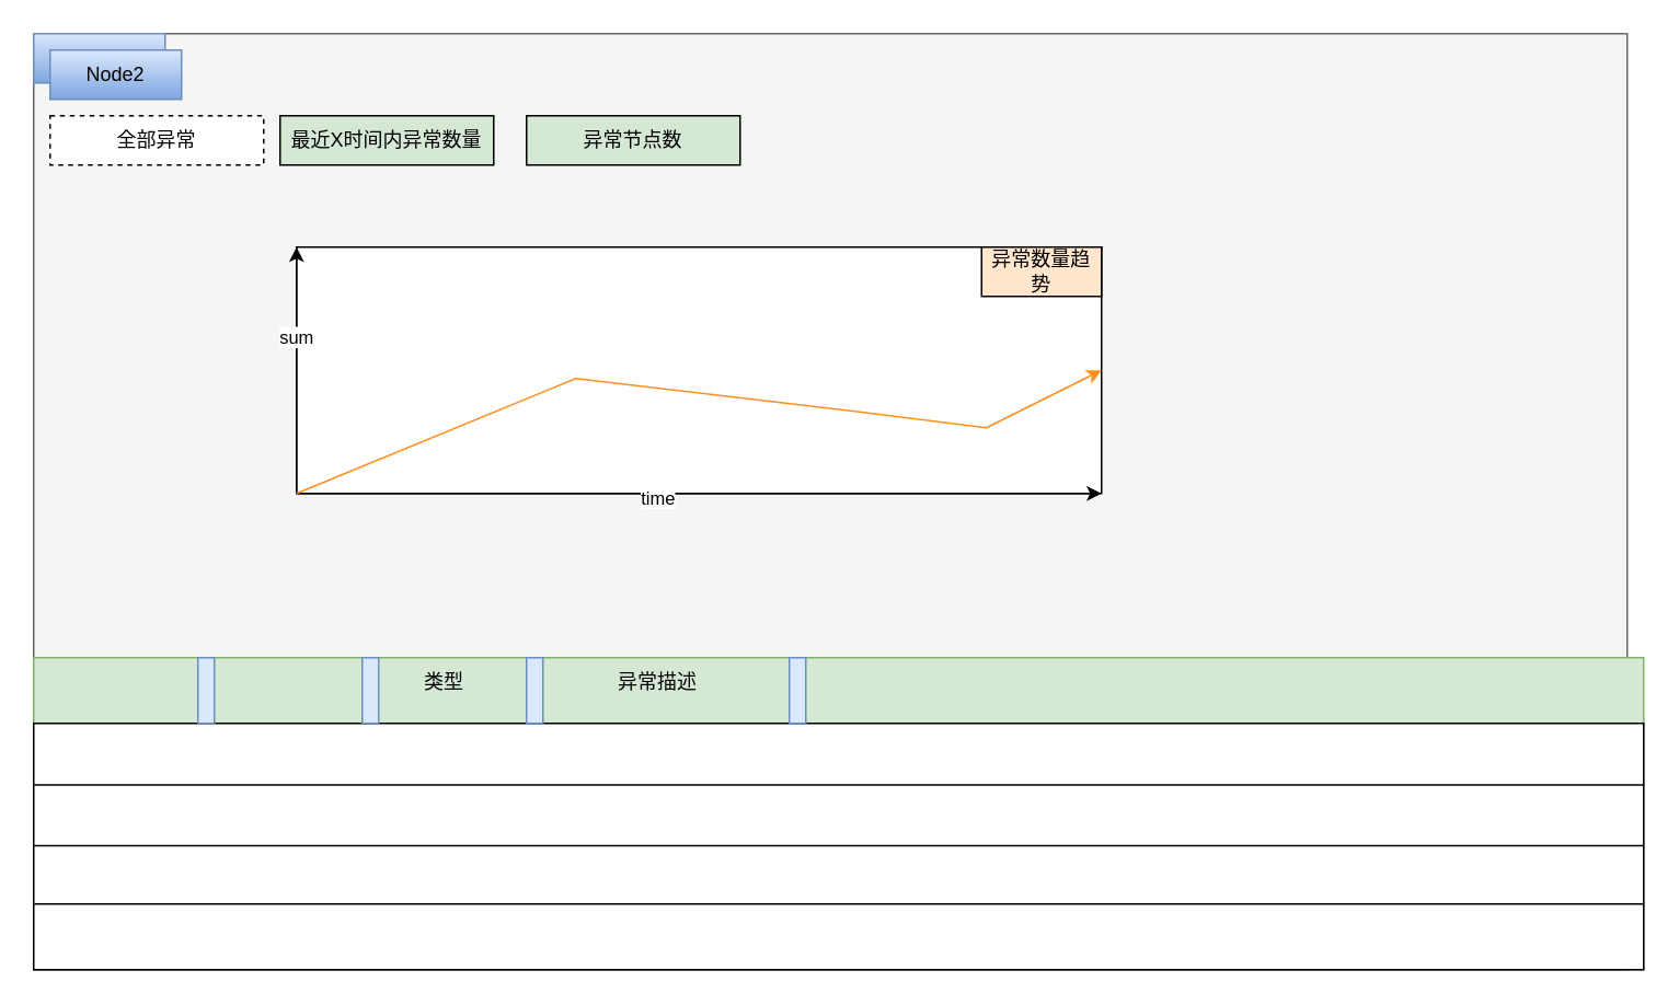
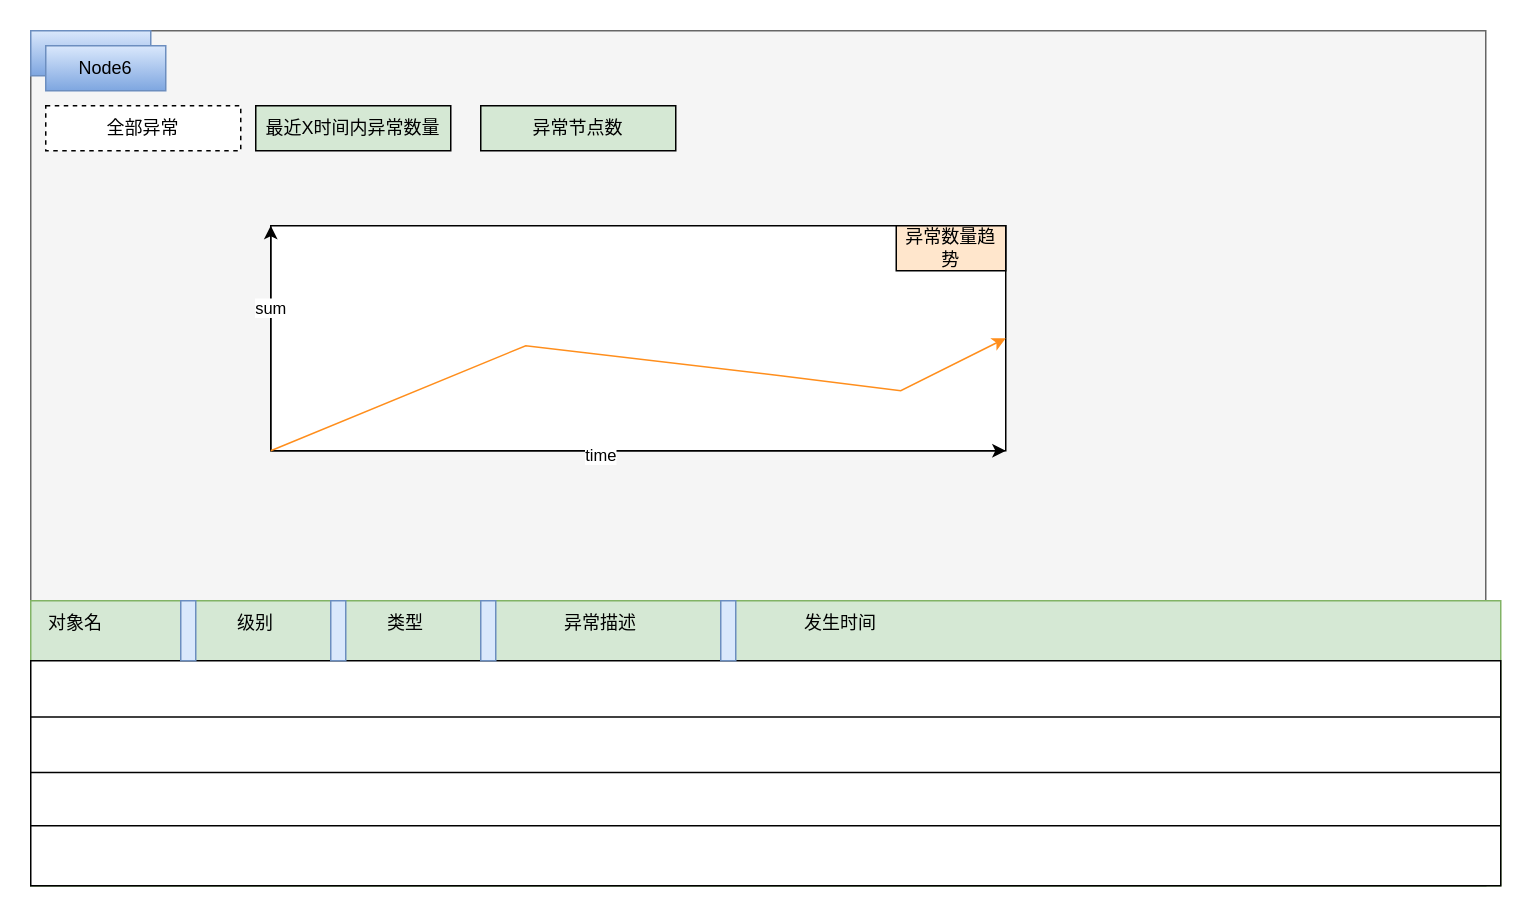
  <mxCell id="0" />
  <mxCell id="1" parent="0" />
  <mxCell id="2" value="" style="rounded=0;whiteSpace=wrap;html=1;fillColor=#f5f5f5;fontColor=#333333;strokeColor=#666666;" vertex="1" parent="1"><mxGeometry x="20" y="20" width="970" height="570" as="geometry" /></mxCell>
  <mxCell id="3" value="Node1" style="rounded=0;whiteSpace=wrap;html=1;fillColor=#dae8fc;gradientColor=#7ea6e0;strokeColor=#6c8ebf;" vertex="1" parent="1"><mxGeometry x="20" y="20" width="80" height="30" as="geometry" /></mxCell>
- <mxCell id="4" value="Node2" style="rounded=0;whiteSpace=wrap;html=1;fillColor=#dae8fc;gradientColor=#7ea6e0;strokeColor=#6c8ebf;" vertex="1" parent="1"><mxGeometry x="30" y="30" width="80" height="30" as="geometry" /></mxCell>
+ <mxCell id="4" value="Node6" style="rounded=0;whiteSpace=wrap;html=1;fillColor=#dae8fc;gradientColor=#7ea6e0;strokeColor=#6c8ebf;" vertex="1" parent="1"><mxGeometry x="30" y="30" width="80" height="30" as="geometry" /></mxCell>
  <mxCell id="5" value="" style="rounded=0;whiteSpace=wrap;html=1;" vertex="1" parent="1"><mxGeometry x="180" y="150" width="490" height="150" as="geometry" /></mxCell>
  <mxCell id="6" value="" style="endArrow=classic;html=1;rounded=0;exitX=0;exitY=1;exitDx=0;exitDy=0;" edge="1" parent="1" source="5"><mxGeometry width="50" height="50" relative="1" as="geometry"><mxPoint x="90" y="240" as="sourcePoint" /><mxPoint x="180" y="150" as="targetPoint" /><Array as="points"><mxPoint x="180" y="150" /></Array></mxGeometry></mxCell>
  <mxCell id="7" value="sum" style="edgeLabel;html=1;align=center;verticalAlign=middle;resizable=0;points=[];" vertex="1" connectable="0" parent="6"><mxGeometry x="0.28" y="1" relative="1" as="geometry"><mxPoint as="offset" /></mxGeometry></mxCell>
  <mxCell id="8" value="" style="endArrow=classic;html=1;rounded=0;entryX=1;entryY=1;entryDx=0;entryDy=0;" edge="1" parent="1" target="5"><mxGeometry width="50" height="50" relative="1" as="geometry"><mxPoint x="180" y="300" as="sourcePoint" /><mxPoint x="230" y="250" as="targetPoint" /></mxGeometry></mxCell>
  <mxCell id="9" value="time" style="edgeLabel;html=1;align=center;verticalAlign=middle;resizable=0;points=[];" vertex="1" connectable="0" parent="8"><mxGeometry x="-0.106" y="-2" relative="1" as="geometry"><mxPoint as="offset" /></mxGeometry></mxCell>
  <mxCell id="10" value="异常数量趋势" style="rounded=0;whiteSpace=wrap;html=1;fillColor=#ffe6cc;" vertex="1" parent="1"><mxGeometry x="597" y="150" width="73" height="30" as="geometry" /></mxCell>
  <mxCell id="11" value="" style="endArrow=classic;html=1;rounded=0;strokeColor=#FF8E1C;entryX=1;entryY=0.5;entryDx=0;entryDy=0;" edge="1" parent="1" target="5"><mxGeometry width="50" height="50" relative="1" as="geometry"><mxPoint x="180" y="300" as="sourcePoint" /><mxPoint x="670" y="300" as="targetPoint" /><Array as="points"><mxPoint x="350" y="230" /><mxPoint x="520" y="250" /><mxPoint x="600" y="260" /></Array></mxGeometry></mxCell>
  <mxCell id="12" value="" style="rounded=0;whiteSpace=wrap;html=1;fillColor=#d5e8d4;strokeColor=#82b366;" vertex="1" parent="1"><mxGeometry x="20" y="400" width="980" height="190" as="geometry" /></mxCell>
  <mxCell id="13" value="全部异常" style="rounded=0;whiteSpace=wrap;html=1;dashed=1;" vertex="1" parent="1"><mxGeometry x="30" y="70" width="130" height="30" as="geometry" /></mxCell>
  <mxCell id="14" value="最近X时间内异常数量" style="rounded=0;whiteSpace=wrap;html=1;fillColor=#d5e8d4;" vertex="1" parent="1"><mxGeometry x="170" y="70" width="130" height="30" as="geometry" /></mxCell>
  <mxCell id="15" value="异常节点数" style="rounded=0;whiteSpace=wrap;html=1;fillColor=#d5e8d4;" vertex="1" parent="1"><mxGeometry x="320" y="70" width="130" height="30" as="geometry" /></mxCell>
+ <mxCell id="16" value="对象名" style="text;html=1;strokeColor=none;fillColor=none;align=center;verticalAlign=middle;whiteSpace=wrap;rounded=0;" vertex="1" parent="1"><mxGeometry x="20" y="400" width="60" height="30" as="geometry" /></mxCell>
  <mxCell id="17" value="类型" style="text;html=1;strokeColor=none;fillColor=none;align=center;verticalAlign=middle;whiteSpace=wrap;rounded=0;" vertex="1" parent="1"><mxGeometry x="240" y="400" width="60" height="30" as="geometry" /></mxCell>
+ <mxCell id="18" value="级别" style="text;html=1;strokeColor=none;fillColor=none;align=center;verticalAlign=middle;whiteSpace=wrap;rounded=0;" vertex="1" parent="1"><mxGeometry x="140" y="400" width="60" height="30" as="geometry" /></mxCell>
  <mxCell id="19" value="异常描述" style="text;html=1;strokeColor=none;fillColor=none;align=center;verticalAlign=middle;whiteSpace=wrap;rounded=0;" vertex="1" parent="1"><mxGeometry x="370" y="400" width="60" height="30" as="geometry" /></mxCell>
+ <mxCell id="20" value="发生时间" style="text;html=1;strokeColor=none;fillColor=none;align=center;verticalAlign=middle;whiteSpace=wrap;rounded=0;" vertex="1" parent="1"><mxGeometry x="530" y="400" width="60" height="30" as="geometry" /></mxCell>
  <mxCell id="21" value="" style="rounded=0;whiteSpace=wrap;html=1;" vertex="1" parent="1"><mxGeometry x="20" y="440" width="980" height="150" as="geometry" /></mxCell>
  <mxCell id="22" value="" style="rounded=0;whiteSpace=wrap;html=1;fillColor=#dae8fc;strokeColor=#6c8ebf;" vertex="1" parent="1"><mxGeometry x="120" y="400" width="10" height="40" as="geometry" /></mxCell>
  <mxCell id="23" value="" style="rounded=0;whiteSpace=wrap;html=1;fillColor=#dae8fc;strokeColor=#6c8ebf;" vertex="1" parent="1"><mxGeometry x="220" y="400" width="10" height="40" as="geometry" /></mxCell>
  <mxCell id="24" value="" style="rounded=0;whiteSpace=wrap;html=1;fillColor=#dae8fc;strokeColor=#6c8ebf;" vertex="1" parent="1"><mxGeometry x="320" y="400" width="10" height="40" as="geometry" /></mxCell>
  <mxCell id="25" value="" style="rounded=0;whiteSpace=wrap;html=1;fillColor=#dae8fc;strokeColor=#6c8ebf;" vertex="1" parent="1"><mxGeometry x="480" y="400" width="10" height="40" as="geometry" /></mxCell>
  <mxCell id="26" value="" style="endArrow=none;html=1;rounded=0;exitX=0;exitY=0.25;exitDx=0;exitDy=0;entryX=1;entryY=0.25;entryDx=0;entryDy=0;" edge="1" parent="1" source="21" target="21"><mxGeometry width="50" height="50" relative="1" as="geometry"><mxPoint x="30" y="500" as="sourcePoint" /><mxPoint x="80" y="450" as="targetPoint" /></mxGeometry></mxCell>
  <mxCell id="27" value="" style="endArrow=none;html=1;rounded=0;exitX=0;exitY=0.25;exitDx=0;exitDy=0;entryX=1;entryY=0.25;entryDx=0;entryDy=0;" edge="1" parent="1"><mxGeometry width="50" height="50" relative="1" as="geometry"><mxPoint x="20" y="514.5" as="sourcePoint" /><mxPoint x="1000" y="514.5" as="targetPoint" /></mxGeometry></mxCell>
  <mxCell id="28" value="" style="endArrow=none;html=1;rounded=0;exitX=0;exitY=0.25;exitDx=0;exitDy=0;entryX=1;entryY=0.25;entryDx=0;entryDy=0;" edge="1" parent="1"><mxGeometry width="50" height="50" relative="1" as="geometry"><mxPoint x="20" y="550" as="sourcePoint" /><mxPoint x="1000" y="550" as="targetPoint" /></mxGeometry></mxCell>
